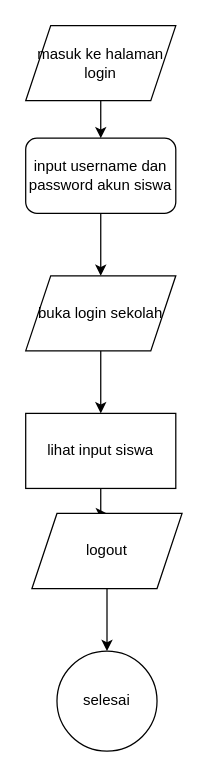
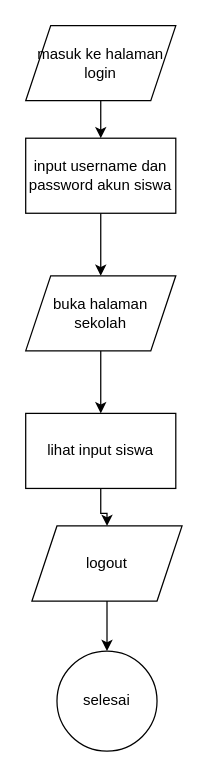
  <mxCell id="0" />
  <mxCell id="1" parent="0" />
  <mxCell id="2" value="" style="edgeStyle=orthogonalEdgeStyle;rounded=0;orthogonalLoop=1;jettySize=auto;html=1;" parent="1" source="3" target="5" edge="1"><mxGeometry relative="1" as="geometry" /></mxCell>
  <mxCell id="3" value="masuk ke halaman login" style="shape=parallelogram;perimeter=parallelogramPerimeter;whiteSpace=wrap;html=1;fixedSize=1;" parent="1" vertex="1"><mxGeometry x="20" y="20" width="120" height="60" as="geometry" /></mxCell>
  <mxCell id="4" value="" style="edgeStyle=orthogonalEdgeStyle;rounded=0;orthogonalLoop=1;jettySize=auto;html=1;" parent="1" source="5" edge="1"><mxGeometry relative="1" as="geometry"><mxPoint x="80" y="220" as="targetPoint" /></mxGeometry></mxCell>
- <mxCell id="5" value="input username dan password akun siswa" style="whiteSpace=wrap;html=1;rounded=1;" parent="1" vertex="1"><mxGeometry x="20" y="110" width="120" height="60" as="geometry" /></mxCell>
+ <mxCell id="5" value="input username dan password akun siswa" style="rounded=0;whiteSpace=wrap;html=1;" parent="1" vertex="1"><mxGeometry x="20" y="110" width="120" height="60" as="geometry" /></mxCell>
  <mxCell id="6" value="" style="edgeStyle=orthogonalEdgeStyle;rounded=0;orthogonalLoop=1;jettySize=auto;html=1;" parent="1" source="7" edge="1"><mxGeometry relative="1" as="geometry"><mxPoint x="80" y="330" as="targetPoint" /></mxGeometry></mxCell>
- <mxCell id="7" value="buka login sekolah" style="shape=parallelogram;perimeter=parallelogramPerimeter;whiteSpace=wrap;html=1;fixedSize=1;rounded=0;" parent="1" vertex="1"><mxGeometry x="20" y="220" width="120" height="60" as="geometry" /></mxCell>
+ <mxCell id="7" value="buka halaman sekolah" style="shape=parallelogram;perimeter=parallelogramPerimeter;whiteSpace=wrap;html=1;fixedSize=1;rounded=0;" parent="1" vertex="1"><mxGeometry x="20" y="220" width="120" height="60" as="geometry" /></mxCell>
  <mxCell id="8" value="" style="edgeStyle=orthogonalEdgeStyle;rounded=0;orthogonalLoop=1;jettySize=auto;html=1;" parent="1" source="9" target="12" edge="1"><mxGeometry relative="1" as="geometry" /></mxCell>
  <mxCell id="9" value="lihat input siswa" style="whiteSpace=wrap;html=1;rounded=0;" parent="1" vertex="1"><mxGeometry x="20" y="330" width="120" height="60" as="geometry" /></mxCell>
  <mxCell id="10" value="selesai" style="ellipse;whiteSpace=wrap;html=1;aspect=fixed;" parent="1" vertex="1"><mxGeometry x="45" y="520" width="80" height="80" as="geometry" /></mxCell>
  <mxCell id="11" value="" style="edgeStyle=orthogonalEdgeStyle;rounded=0;orthogonalLoop=1;jettySize=auto;html=1;" parent="1" source="12" target="10" edge="1"><mxGeometry relative="1" as="geometry" /></mxCell>
- <mxCell id="12" value="logout" style="shape=parallelogram;perimeter=parallelogramPerimeter;whiteSpace=wrap;html=1;fixedSize=1;" parent="1" vertex="1"><mxGeometry x="25" y="410" width="120" height="60" as="geometry" /></mxCell>
+ <mxCell id="12" value="logout" style="shape=parallelogram;perimeter=parallelogramPerimeter;whiteSpace=wrap;html=1;fixedSize=1;" parent="1" vertex="1"><mxGeometry x="25" y="420" width="120" height="60" as="geometry" /></mxCell>
